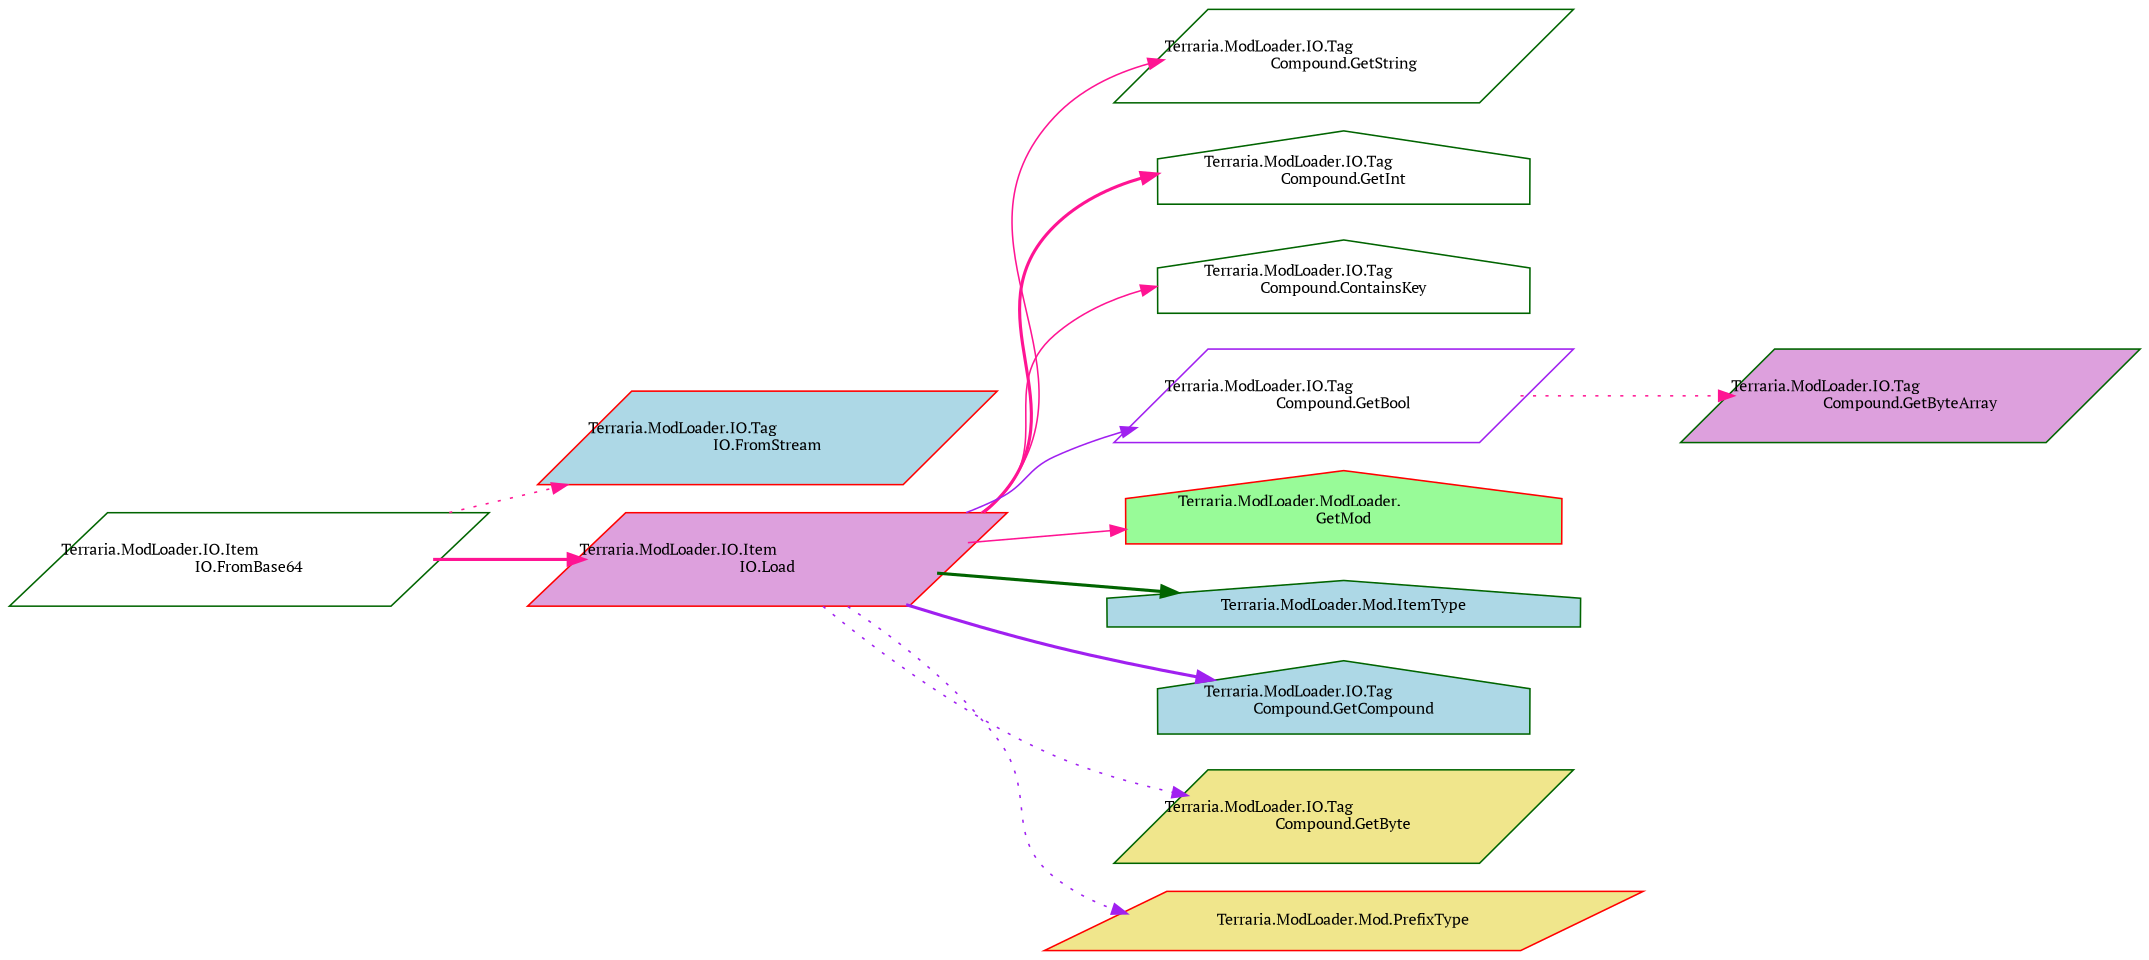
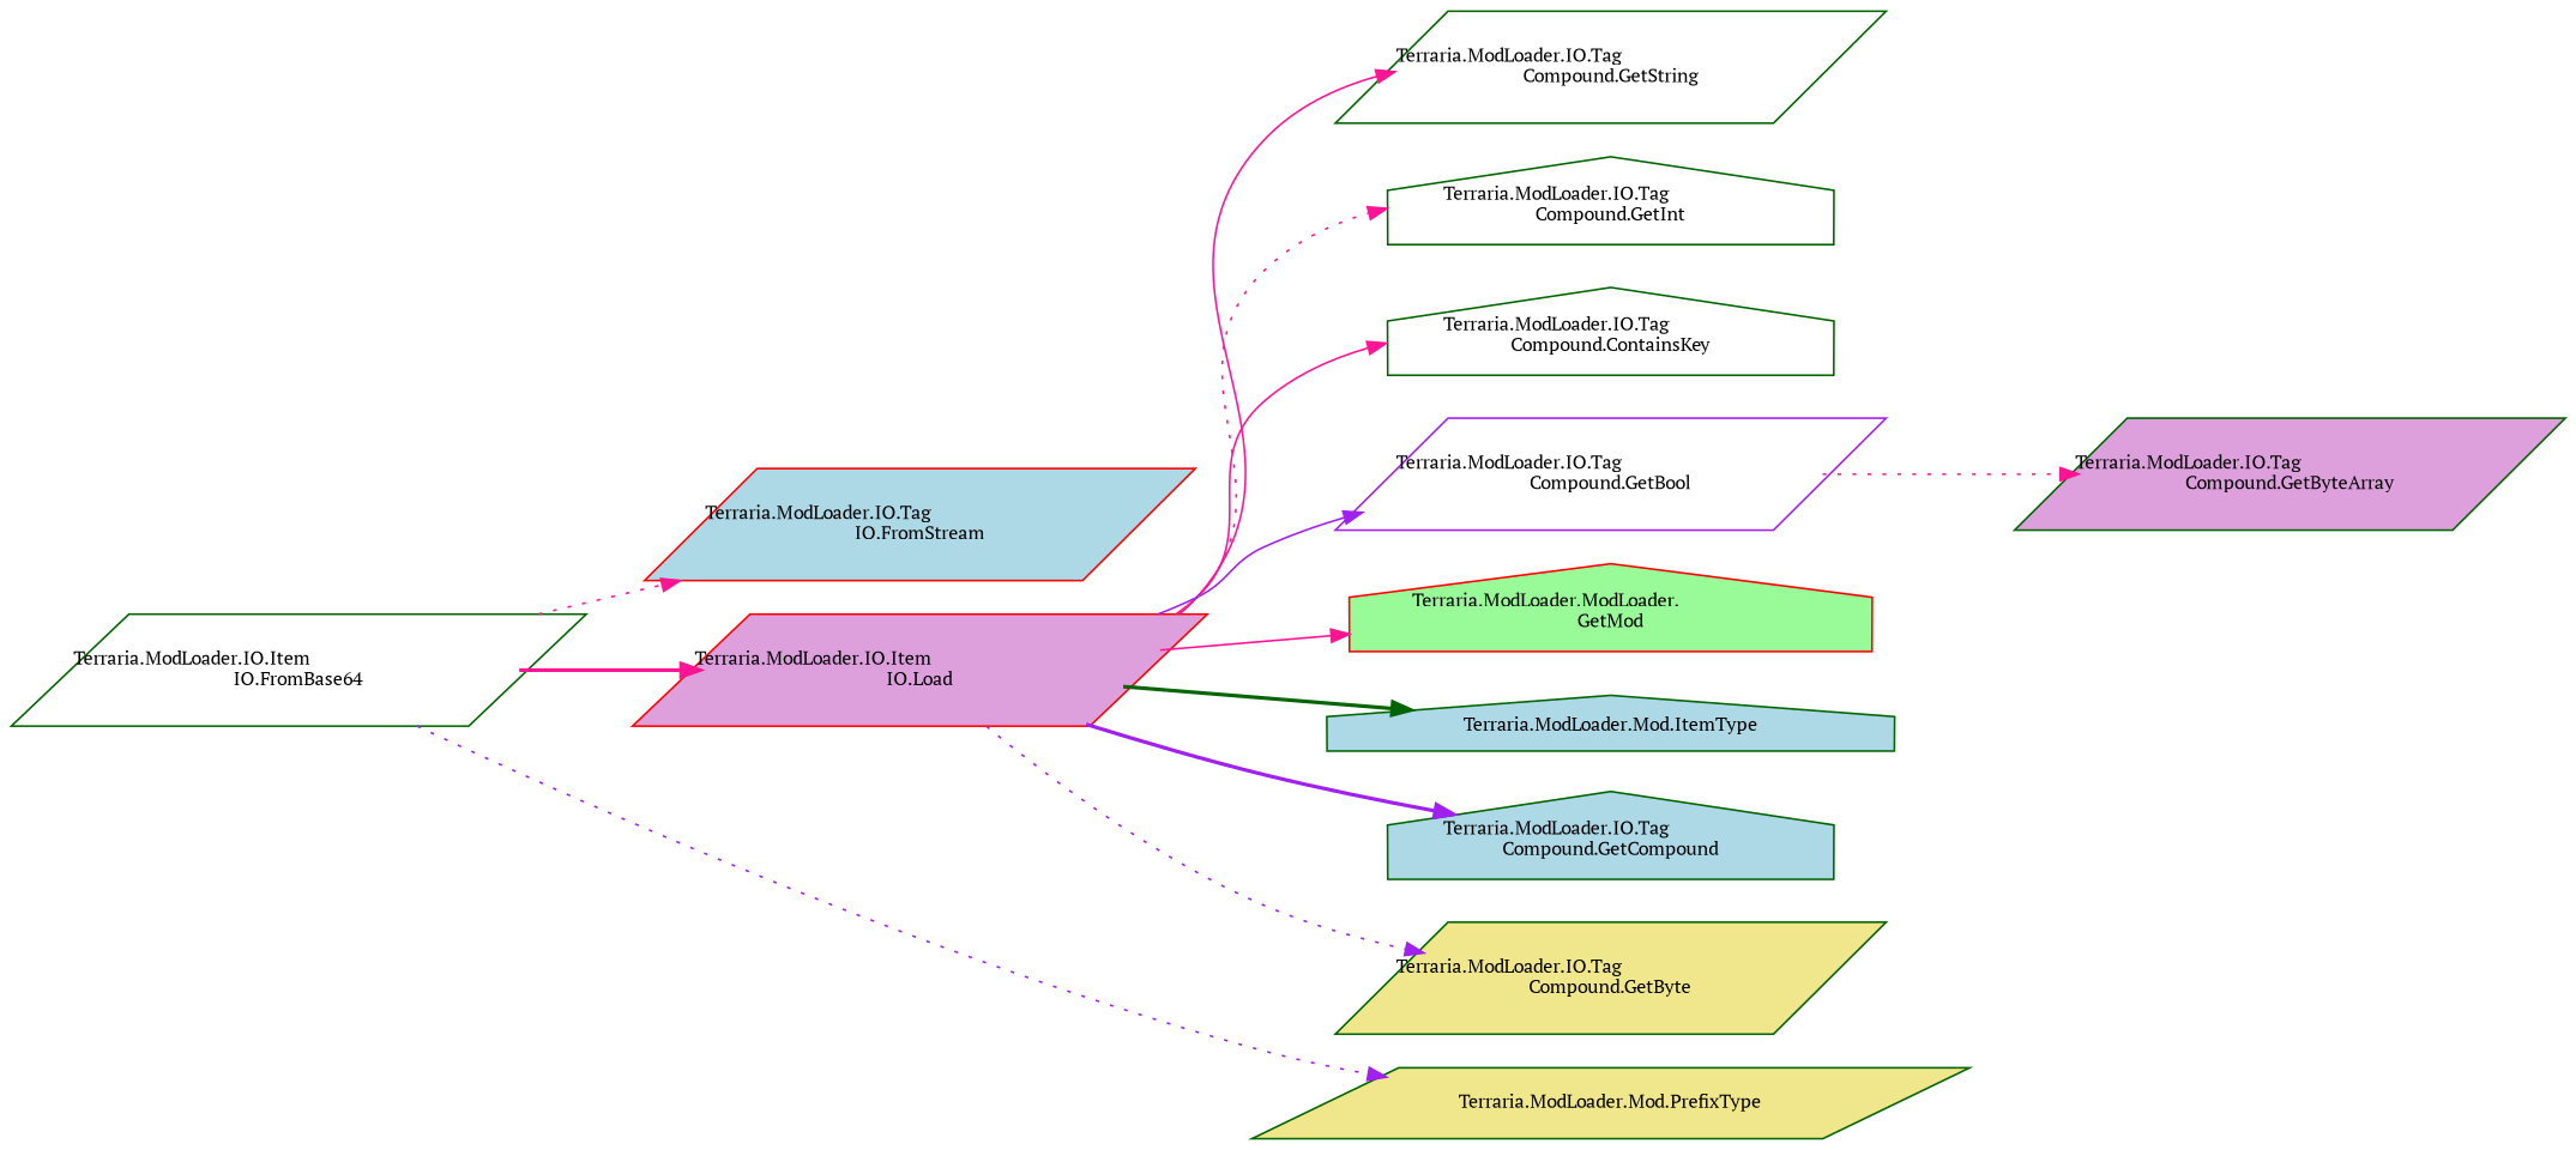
  digraph {
    fontname="PT Serif"
    rankdir=LR
    node [color=darkgreen fillcolor=white fontname="PT Serif" fontsize=10 shape=parallelogram style=filled]
    edge [color=deeppink fontname="PT Serif" fontsize=10 labelfontname=Helvetica labelfontsize=10 style=dotted]
    n1 [fontcolor=black height=0.2 label="Terraria.ModLoader.IO.Item\lIO.FromBase64" width=0.4]
    n2 [color=red fillcolor=lightblue height=0.2 label="Terraria.ModLoader.IO.Tag\lIO.FromStream" width=0.4]
    n3 [color=red fillcolor=plum height=0.2 label="Terraria.ModLoader.IO.Item\lIO.Load" width=0.4]
    n4 [height=0.2 label="Terraria.ModLoader.IO.Tag\lCompound.GetString" width=0.4]
    n5 [height=0.2 label="Terraria.ModLoader.IO.Tag\lCompound.GetInt" shape=house width=0.4]
    n6 [height=0.2 label="Terraria.ModLoader.IO.Tag\lCompound.ContainsKey" shape=house width=0.4]
    n7 [color=purple height=0.2 label="Terraria.ModLoader.IO.Tag\lCompound.GetBool" width=0.4]
    n8 [color=red fillcolor=palegreen height=0.2 label="Terraria.ModLoader.ModLoader.\lGetMod" shape=house width=0.4]
    n9 [fillcolor=lightblue height=0.2 label="Terraria.ModLoader.Mod.ItemType" shape=house width=0.4]
    n10 [fillcolor=lightblue height=0.2 label="Terraria.ModLoader.IO.Tag\lCompound.GetCompound" shape=house width=0.4]
-   n11 [color=red fillcolor=khaki height=0.2 label="Terraria.ModLoader.Mod.PrefixType" width=0.4]
+   n11 [fillcolor=khaki height=0.2 label="Terraria.ModLoader.Mod.PrefixType" width=0.4]
    n12 [fillcolor=khaki height=0.2 label="Terraria.ModLoader.IO.Tag\lCompound.GetByte" width=0.4]
    n13 [fillcolor=plum height=0.2 label="Terraria.ModLoader.IO.Tag\lCompound.GetByteArray" width=0.4]
    n1 -> n2
    n1 -> n3 [style=bold]
    n3 -> n4 [style=solid]
-   n3 -> n5 [style=bold]
+   n3 -> n5
    n3 -> n6 [style=solid]
    n3 -> n7 [color=purple style=solid]
    n3 -> n8 [style=solid]
    n3 -> n9 [color=darkgreen style=bold]
    n3 -> n10 [color=purple style=bold]
-   n3 -> n11 [color=purple]
+   n1 -> n11 [color=purple]
    n3 -> n12 [color=purple]
    n7 -> n13
  }
